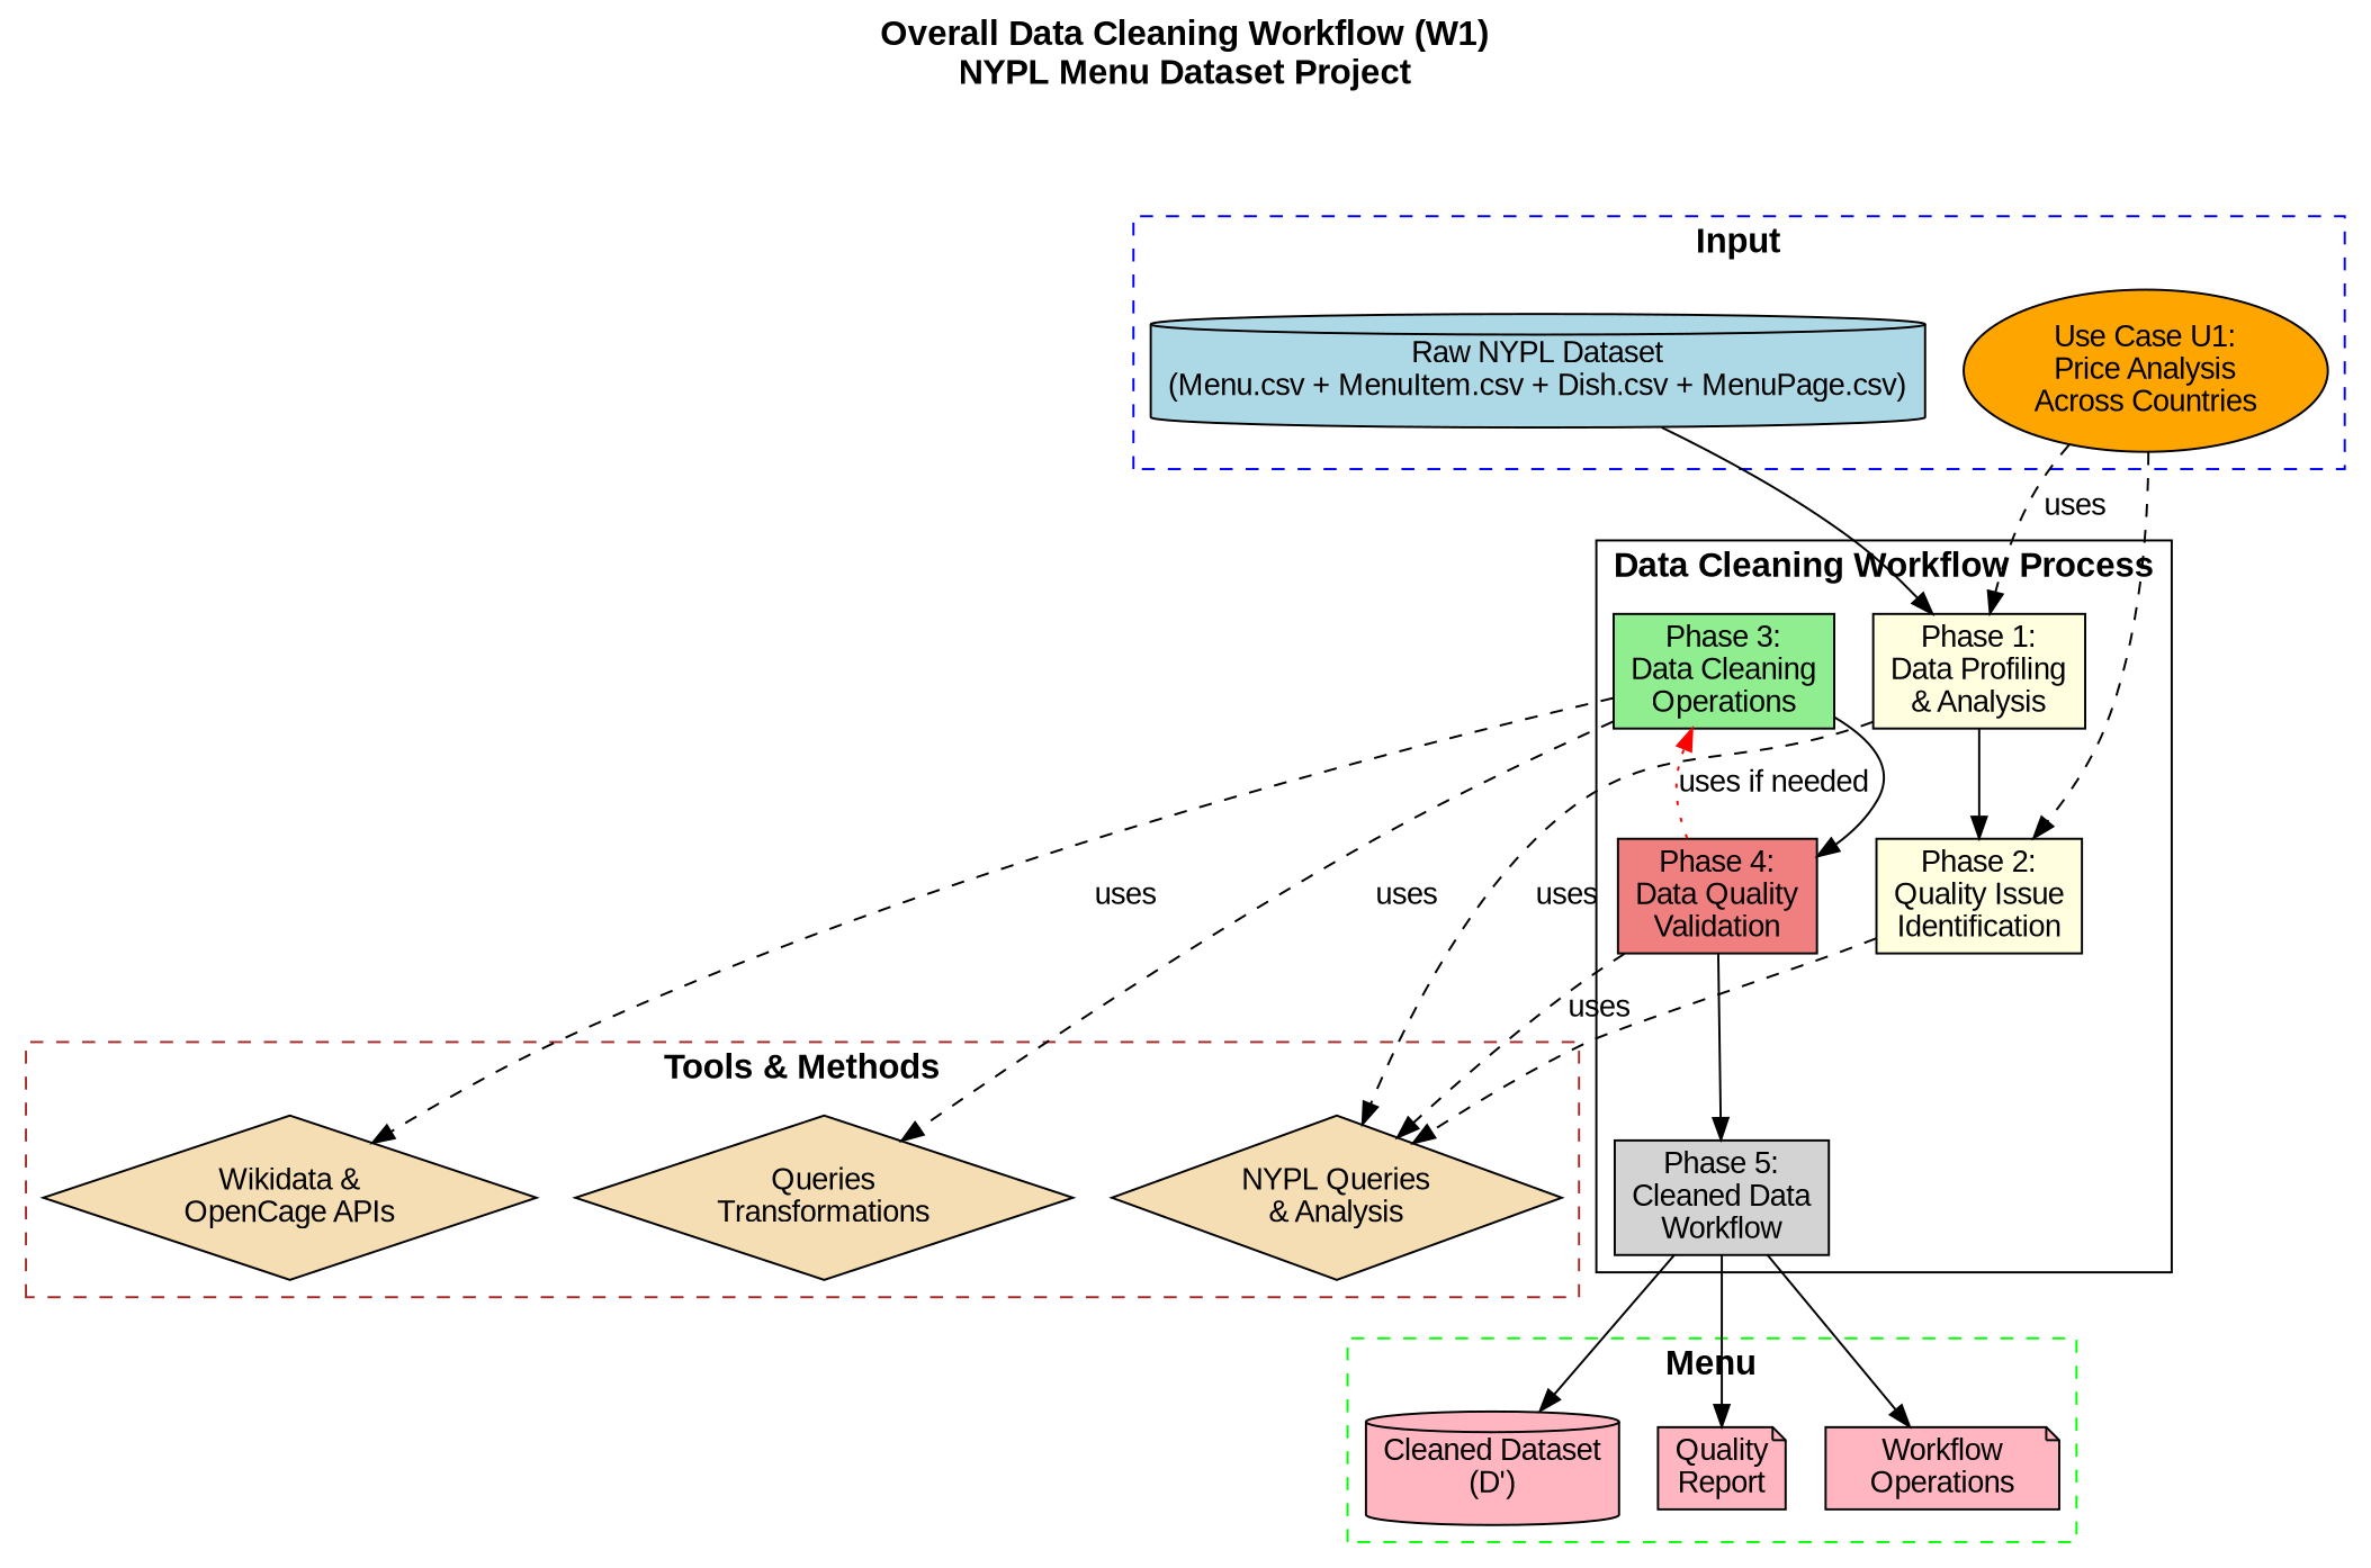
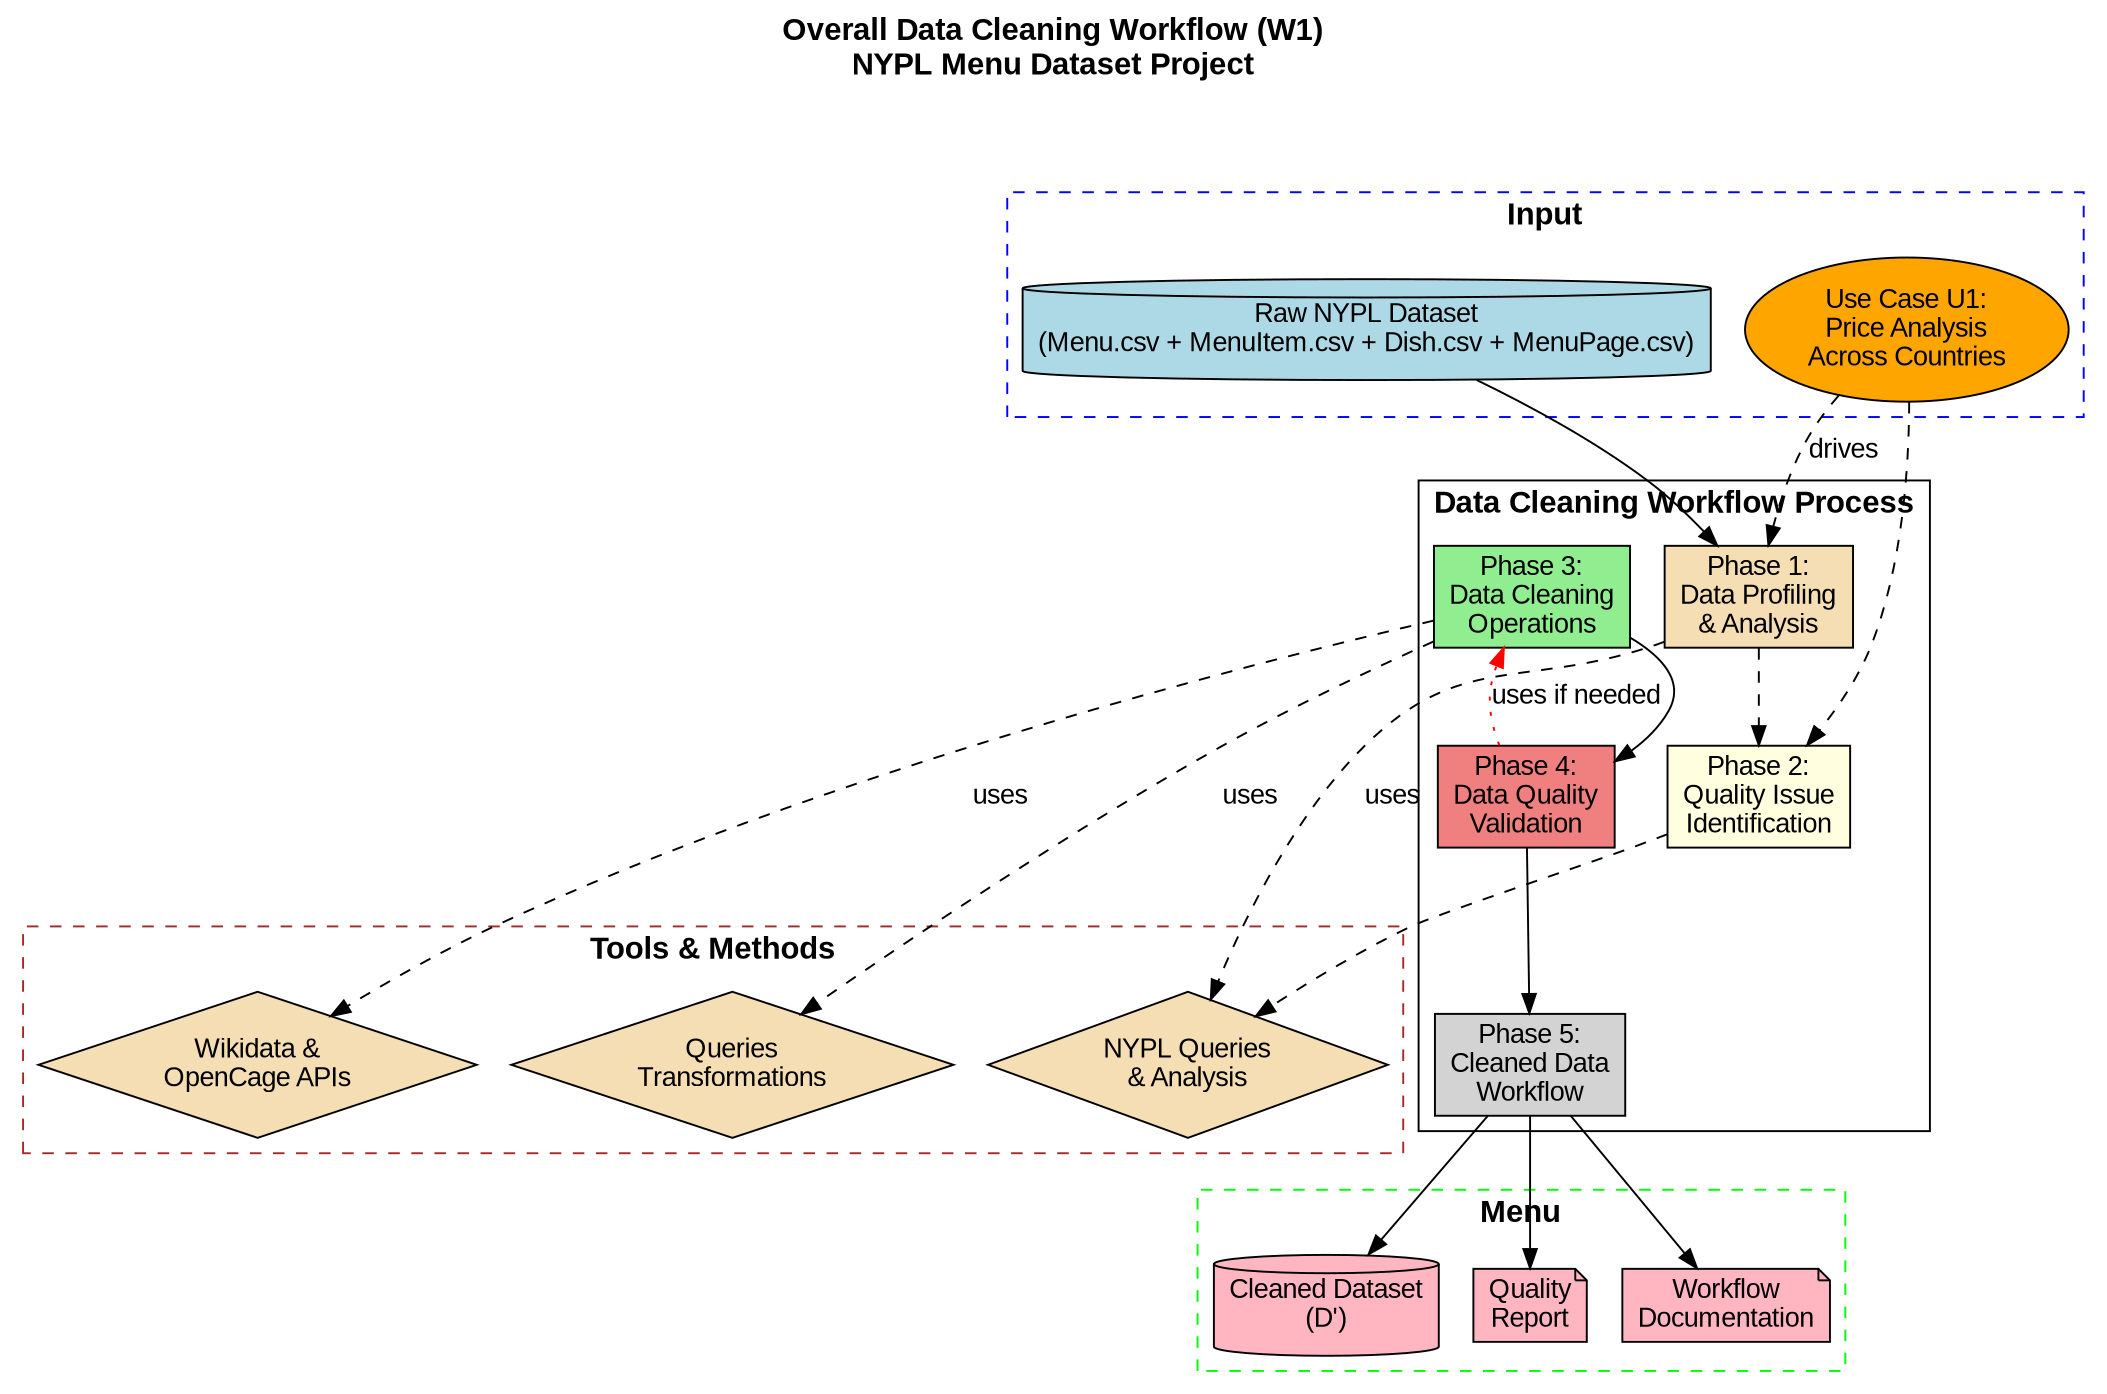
  digraph {
    fontname="Arial Bold"
    fontsize=16
    label="Overall Data Cleaning Workflow (W1)\nNYPL Menu Dataset Project"
    labelloc=t
    rankdir=TB
    node [fillcolor=wheat fontname=Arial shape=box style=filled]
    edge [fontname=Arial]
    n1 [fillcolor=lightblue label="Raw NYPL Dataset\n(Menu.csv + MenuItem.csv + Dish.csv + MenuPage.csv)" shape=cylinder]
    n2 [fillcolor=orange label="Use Case U1:\nPrice Analysis\nAcross Countries" shape=ellipse]
-   n3 [fillcolor=lightyellow label="Phase 1:\nData Profiling\n& Analysis"]
+   n3 [label="Phase 1:\nData Profiling\n& Analysis"]
    n4 [fillcolor=lightyellow label="Phase 2:\nQuality Issue\nIdentification"]
    n5 [fillcolor=lightgreen label="Phase 3:\nData Cleaning\nOperations"]
    n6 [fillcolor=lightcoral label="Phase 4:\nData Quality\nValidation"]
    n7 [fillcolor=lightgray label="Phase 5:\nCleaned Data\nWorkflow"]
    n8 [label="NYPL Queries\n& Analysis" shape=diamond]
    n9 [label="Queries\nTransformations" shape=diamond]
    n10 [label="Wikidata &\nOpenCage APIs" shape=diamond]
    n11 [fillcolor=lightpink label="Cleaned Dataset\n(D')" shape=cylinder]
    n12 [fillcolor=lightpink label="Quality\nReport" shape=note]
-   n13 [fillcolor=lightpink label="Workflow\nOperations" shape=note]
+   n13 [fillcolor=lightpink label="Workflow\nDocumentation" shape=note]
    subgraph cluster_1 {
      color=blue
      label=Input
      style=dashed
      n1
      n2
    }
    subgraph cluster_2 {
      color=black
      label="Data Cleaning Workflow Process"
      style=solid
      n3
      n4
      n5
      n6
      n7
    }
    subgraph cluster_3 {
      color=brown
      label="Tools & Methods"
      style=dashed
      n8
      n9
      n10
    }
    subgraph cluster_4 {
      color=green
      label=Menu
      style=dashed
      n11
      n12
      n13
    }
    n1 -> n3
-   n2 -> n3 [label=uses style=dashed]
+   n2 -> n3 [label=drives style=dashed]
    n2 -> n4 [style=dashed]
-   n3 -> n4
+   n3 -> n4 [style=dashed]
    n3 -> n8 [label=uses style=dashed]
    n4 -> n8 [style=dashed]
    n5 -> n6
    n5 -> n9 [label=uses style=dashed]
    n5 -> n10 [label=uses style=dashed]
    n6 -> n5 [color=red label="uses if needed" style=dotted]
    n6 -> n7
-   n6 -> n8 [label=uses style=dashed]
    n7 -> n11
    n7 -> n12
    n7 -> n13
  }
